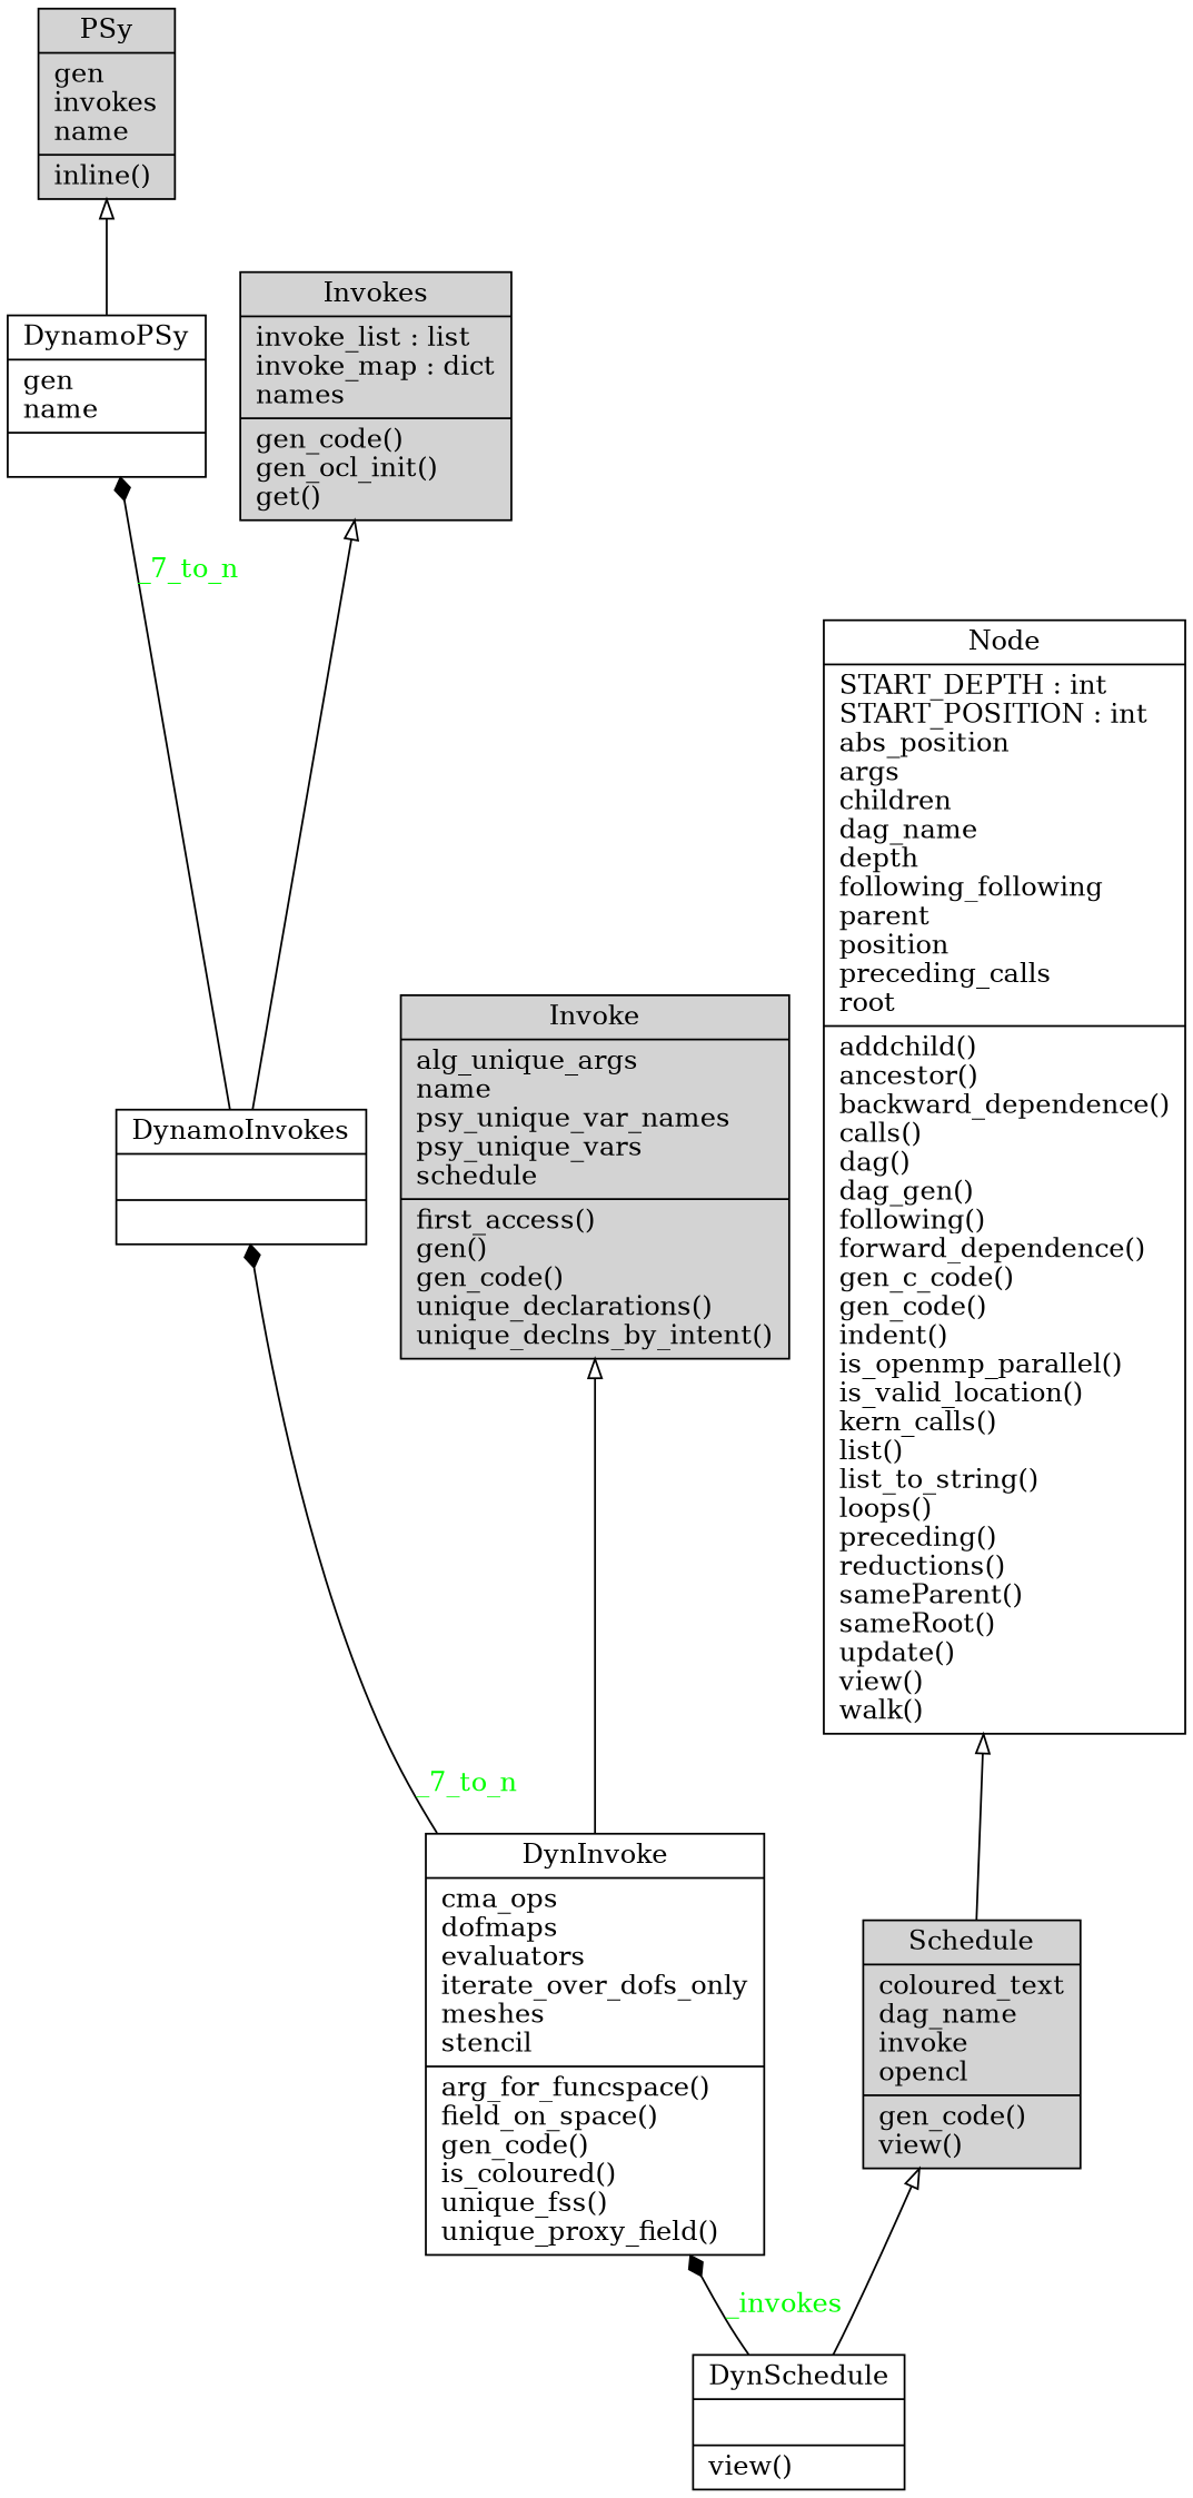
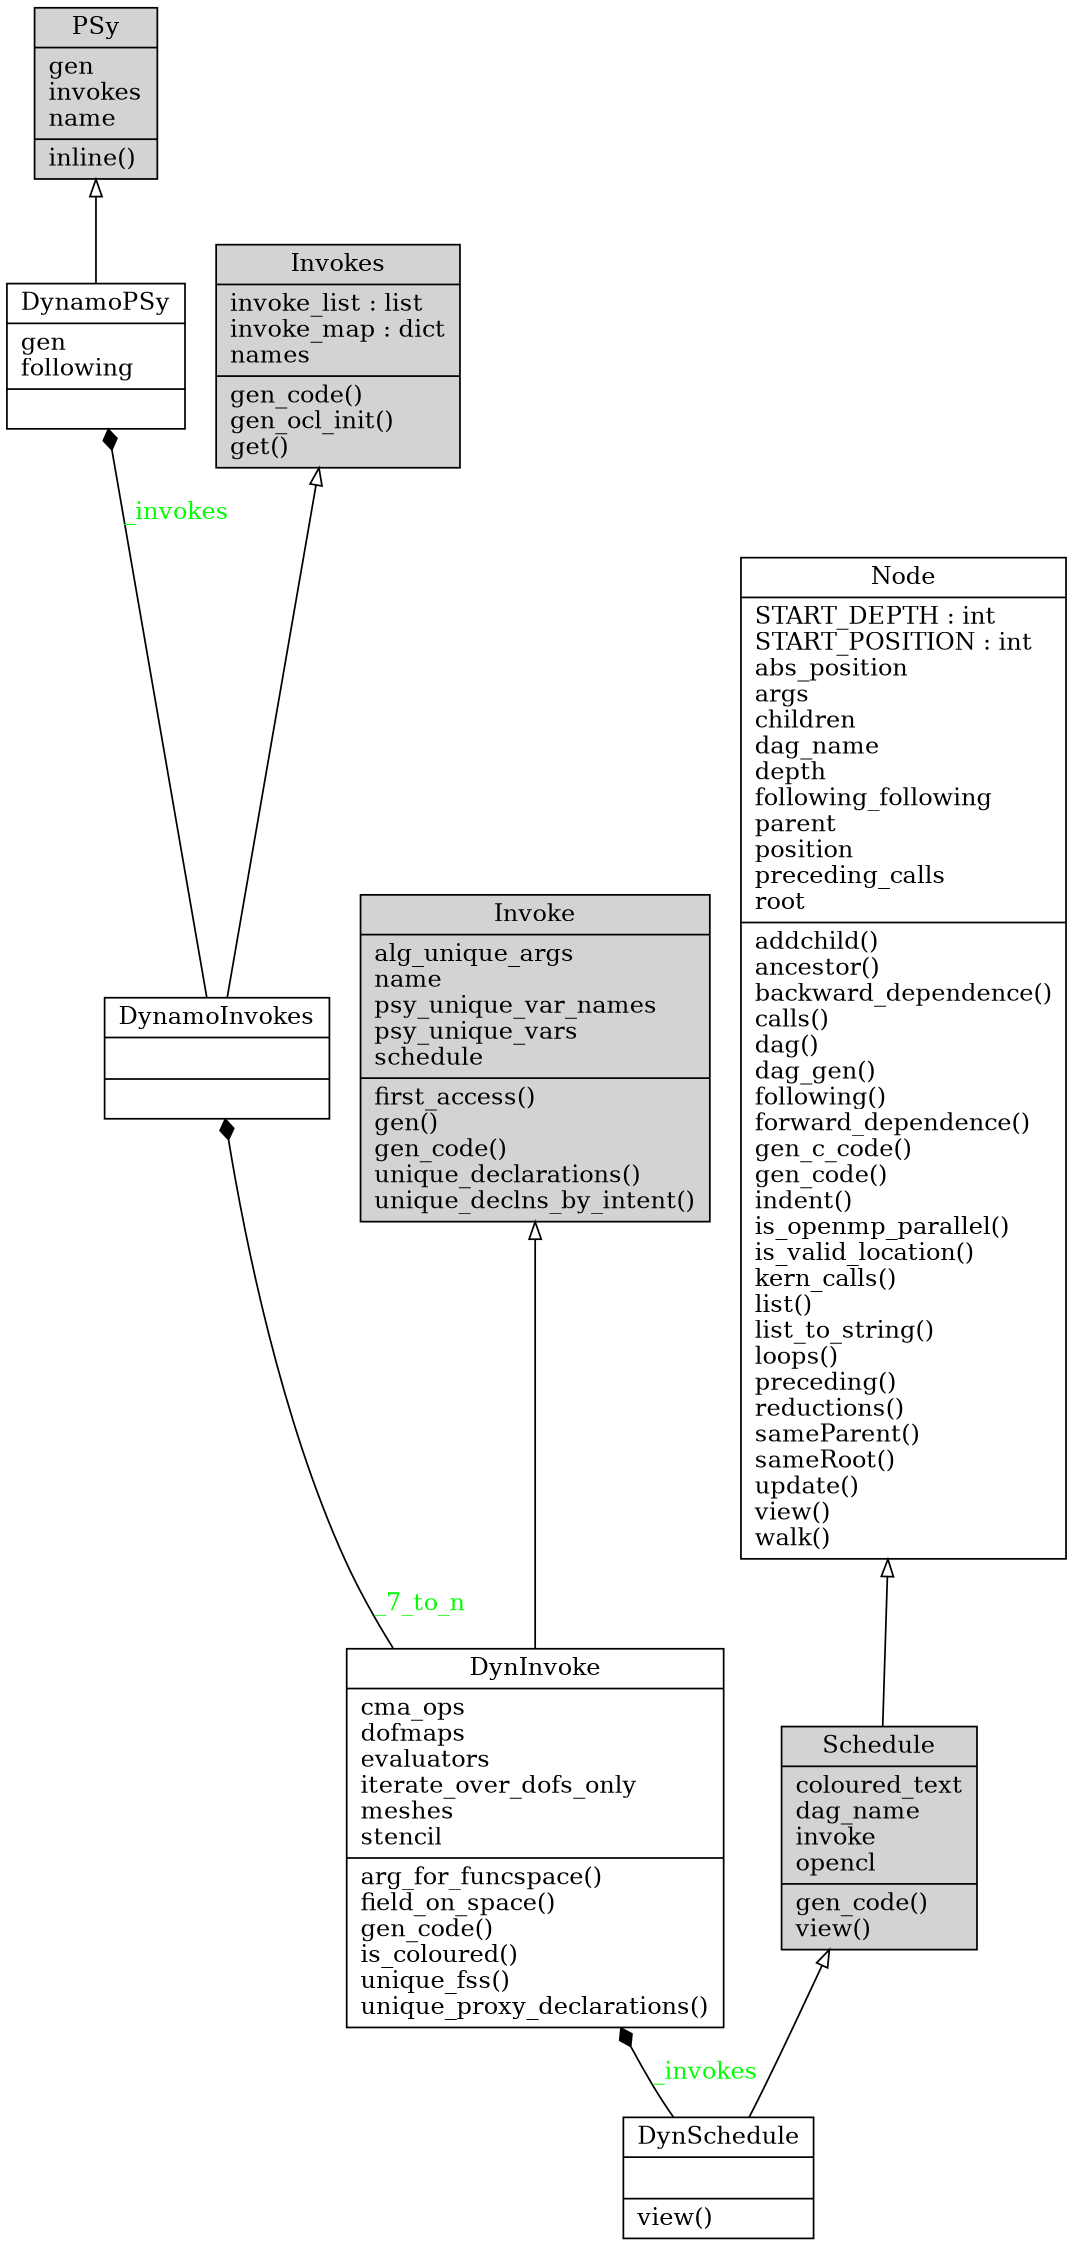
  digraph {
    rankdir=BT
    node [shape=record]
    edge [arrowhead=empty arrowtail=none]
-   n1 [label="{DynInvoke|cma_ops\ldofmaps\levaluators\literate_over_dofs_only\lmeshes\lstencil\l|arg_for_funcspace()\lfield_on_space()\lgen_code()\lis_coloured()\lunique_fss()\lunique_proxy_field()\l}"]
+   n1 [label="{DynInvoke|cma_ops\ldofmaps\levaluators\literate_over_dofs_only\lmeshes\lstencil\l|arg_for_funcspace()\lfield_on_space()\lgen_code()\lis_coloured()\lunique_fss()\lunique_proxy_declarations()\l}"]
    n2 [label="{DynamoInvokes|\l|}"]
    n3 [label="{Invoke|alg_unique_args\lname\lpsy_unique_var_names\lpsy_unique_vars\lschedule\l|first_access()\lgen()\lgen_code()\lunique_declarations()\lunique_declns_by_intent()\l}" style=filled]
-   n4 [label="{DynamoPSy|gen\lname\l|}"]
+   n4 [label="{DynamoPSy|gen\lfollowing\l|}"]
    n5 [label="{Invokes|invoke_list : list\linvoke_map : dict\lnames\l|gen_code()\lgen_ocl_init()\lget()\l}" style=filled]
    n6 [label="{DynSchedule|\l|view()\l}"]
    n7 [label="{Schedule|coloured_text\ldag_name\linvoke\lopencl\l|gen_code()\lview()\l}" style=filled]
    n8 [label="{Node|START_DEPTH : int\lSTART_POSITION : int\labs_position\largs\lchildren\ldag_name\ldepth\lfollowing_following\lparent\lposition\lpreceding_calls\lroot\l|addchild()\lancestor()\lbackward_dependence()\lcalls()\ldag()\ldag_gen()\lfollowing()\lforward_dependence()\lgen_c_code()\lgen_code()\lindent()\lis_openmp_parallel()\lis_valid_location()\lkern_calls()\llist()\llist_to_string()\lloops()\lpreceding()\lreductions()\lsameParent()\lsameRoot()\lupdate()\lview()\lwalk()\l}"]
    n9 [label="{PSy|gen\linvokes\lname\l|inline()\l}" style=filled]
    n1 -> n2 [arrowhead=diamond fontcolor=green label=_7_to_n style=solid]
    n1 -> n3
-   n2 -> n4 [arrowhead=diamond fontcolor=green label=_7_to_n style=solid]
+   n2 -> n4 [arrowhead=diamond fontcolor=green label=_invokes style=solid]
    n2 -> n5
    n4 -> n9
    n6 -> n1 [arrowhead=diamond fontcolor=green label=_invokes style=solid]
    n6 -> n7
    n7 -> n8
  }
